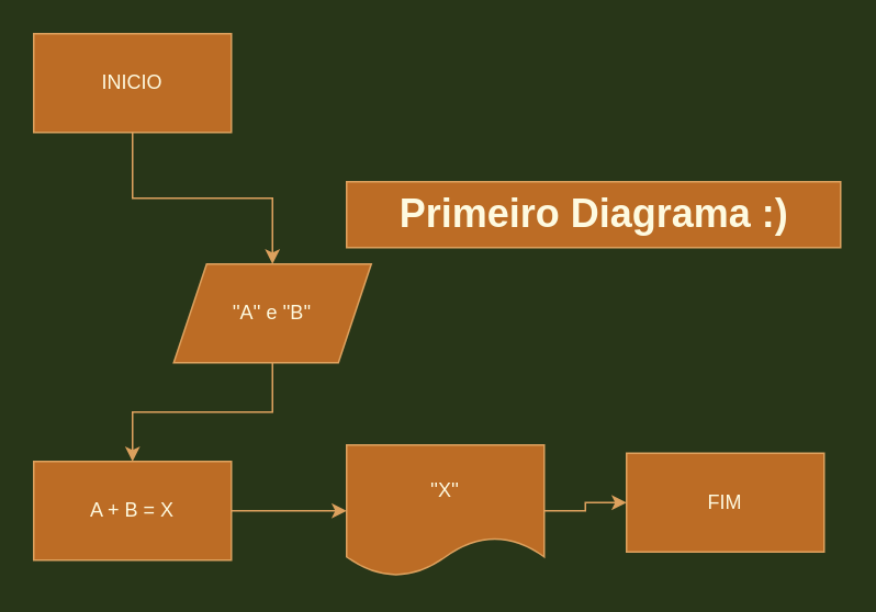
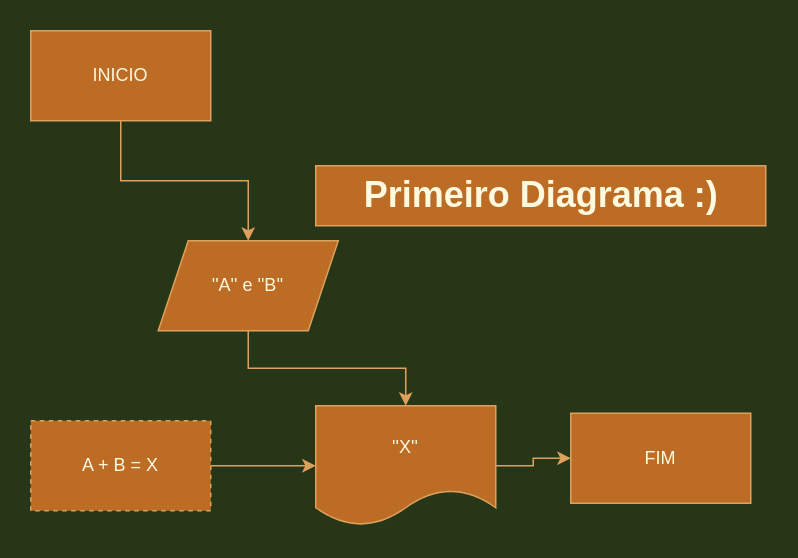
  <mxCell id="0" />
  <mxCell id="1" parent="0" />
  <mxCell id="2" value="FIM" style="rounded=0;whiteSpace=wrap;html=1;fillColor=#BC6C25;strokeColor=#DDA15E;fontColor=#FEFAE0;" vertex="1" parent="1"><mxGeometry x="380" y="275" width="120" height="60" as="geometry" /></mxCell>
- <mxCell id="3" value="" style="edgeStyle=orthogonalEdgeStyle;rounded=0;orthogonalLoop=1;jettySize=auto;html=1;strokeColor=#DDA15E;fontColor=#FEFAE0;labelBackgroundColor=#283618;" edge="1" parent="1" source="4" target="8"><mxGeometry relative="1" as="geometry" /></mxCell>
+ <mxCell id="3" value="" style="edgeStyle=orthogonalEdgeStyle;rounded=0;orthogonalLoop=1;jettySize=auto;html=1;strokeColor=#DDA15E;fontColor=#FEFAE0;labelBackgroundColor=#283618;" edge="1" parent="1" source="4" target="6"><mxGeometry relative="1" as="geometry" /></mxCell>
  <mxCell id="4" value="''A'' e ''B''" style="shape=parallelogram;perimeter=parallelogramPerimeter;whiteSpace=wrap;html=1;fixedSize=1;fillColor=#BC6C25;strokeColor=#DDA15E;fontColor=#FEFAE0;rounded=0;" vertex="1" parent="1"><mxGeometry x="105" y="160" width="120" height="60" as="geometry" /></mxCell>
  <mxCell id="5" value="" style="edgeStyle=orthogonalEdgeStyle;rounded=0;orthogonalLoop=1;jettySize=auto;html=1;strokeColor=#DDA15E;fontColor=#FEFAE0;labelBackgroundColor=#283618;" edge="1" parent="1" source="6" target="2"><mxGeometry relative="1" as="geometry" /></mxCell>
  <mxCell id="6" value="''X''" style="shape=document;whiteSpace=wrap;html=1;boundedLbl=1;fillColor=#BC6C25;strokeColor=#DDA15E;fontColor=#FEFAE0;rounded=0;" vertex="1" parent="1"><mxGeometry x="210" y="270" width="120" height="80" as="geometry" /></mxCell>
  <mxCell id="7" value="" style="edgeStyle=orthogonalEdgeStyle;rounded=0;orthogonalLoop=1;jettySize=auto;html=1;strokeColor=#DDA15E;fontColor=#FEFAE0;labelBackgroundColor=#283618;" edge="1" parent="1" source="8" target="6"><mxGeometry relative="1" as="geometry" /></mxCell>
- <mxCell id="8" value="A + B = X" style="rounded=0;whiteSpace=wrap;html=1;fillColor=#BC6C25;strokeColor=#DDA15E;fontColor=#FEFAE0;" vertex="1" parent="1"><mxGeometry x="20" y="280" width="120" height="60" as="geometry" /></mxCell>
+ <mxCell id="8" value="A + B = X" style="rounded=0;whiteSpace=wrap;html=1;fillColor=#BC6C25;strokeColor=#DDA15E;fontColor=#FEFAE0;dashed=1;" vertex="1" parent="1"><mxGeometry x="20" y="280" width="120" height="60" as="geometry" /></mxCell>
  <mxCell id="9" value="" style="edgeStyle=orthogonalEdgeStyle;rounded=0;orthogonalLoop=1;jettySize=auto;html=1;strokeColor=#DDA15E;fontColor=#FEFAE0;labelBackgroundColor=#283618;" edge="1" parent="1" source="10" target="4"><mxGeometry relative="1" as="geometry" /></mxCell>
  <mxCell id="10" value="INICIO&lt;br&gt;" style="rounded=0;whiteSpace=wrap;html=1;fillColor=#BC6C25;strokeColor=#DDA15E;fontColor=#FEFAE0;" vertex="1" parent="1"><mxGeometry x="20" y="20" width="120" height="60" as="geometry" /></mxCell>
  <mxCell id="11" value="Primeiro Diagrama :)" style="text;strokeColor=#DDA15E;fillColor=#BC6C25;html=1;fontSize=24;fontStyle=1;verticalAlign=middle;align=center;rounded=0;fontColor=#FEFAE0;" vertex="1" parent="1"><mxGeometry x="210" y="110" width="300" height="40" as="geometry" /></mxCell>
